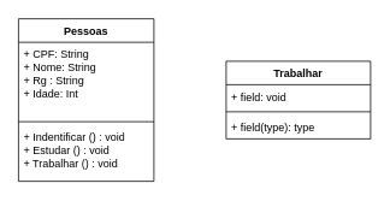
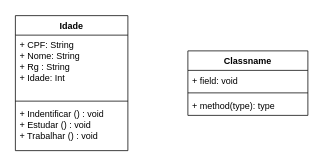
  <mxCell id="0" />
  <mxCell id="1" parent="0" />
- <mxCell id="2" value="Pessoas" style="swimlane;fontStyle=1;align=center;verticalAlign=top;childLayout=stackLayout;horizontal=1;startSize=26;horizontalStack=0;resizeParent=1;resizeParentMax=0;resizeLast=0;collapsible=1;marginBottom=0;whiteSpace=wrap;html=1;" vertex="1" parent="1"><mxGeometry x="20" y="20" width="150" height="180" as="geometry" /></mxCell>
+ <mxCell id="2" value="Idade" style="swimlane;fontStyle=1;align=center;verticalAlign=top;childLayout=stackLayout;horizontal=1;startSize=26;horizontalStack=0;resizeParent=1;resizeParentMax=0;resizeLast=0;collapsible=1;marginBottom=0;whiteSpace=wrap;html=1;" vertex="1" parent="1"><mxGeometry x="20" y="20" width="150" height="180" as="geometry" /></mxCell>
  <mxCell id="3" value="+ CPF: String&lt;br&gt;+ Nome: String&lt;br&gt;+ Rg : String&lt;br&gt;+ Idade: Int&lt;br&gt;" style="text;strokeColor=none;fillColor=none;align=left;verticalAlign=top;spacingLeft=4;spacingRight=4;overflow=hidden;rotatable=0;points=[[0,0.5],[1,0.5]];portConstraint=eastwest;whiteSpace=wrap;html=1;" vertex="1" parent="2"><mxGeometry y="26" width="150" height="84" as="geometry" /></mxCell>
  <mxCell id="4" value="" style="line;strokeWidth=1;fillColor=none;align=left;verticalAlign=middle;spacingTop=-1;spacingLeft=3;spacingRight=3;rotatable=0;labelPosition=right;points=[];portConstraint=eastwest;strokeColor=inherit;" vertex="1" parent="2"><mxGeometry y="110" width="150" height="8" as="geometry" /></mxCell>
  <mxCell id="5" value="+ Indentificar () : void&lt;br&gt;+ Estudar () : void&lt;br&gt;+ Trabalhar () : void" style="text;strokeColor=none;fillColor=none;align=left;verticalAlign=top;spacingLeft=4;spacingRight=4;overflow=hidden;rotatable=0;points=[[0,0.5],[1,0.5]];portConstraint=eastwest;whiteSpace=wrap;html=1;" vertex="1" parent="2"><mxGeometry y="118" width="150" height="62" as="geometry" /></mxCell>
- <mxCell id="6" value="Trabalhar" style="swimlane;fontStyle=1;align=center;verticalAlign=top;childLayout=stackLayout;horizontal=1;startSize=26;horizontalStack=0;resizeParent=1;resizeParentMax=0;resizeLast=0;collapsible=1;marginBottom=0;whiteSpace=wrap;html=1;" vertex="1" parent="1"><mxGeometry x="250" y="67" width="160" height="86" as="geometry" /></mxCell>
+ <mxCell id="6" value="Classname" style="swimlane;fontStyle=1;align=center;verticalAlign=top;childLayout=stackLayout;horizontal=1;startSize=26;horizontalStack=0;resizeParent=1;resizeParentMax=0;resizeLast=0;collapsible=1;marginBottom=0;whiteSpace=wrap;html=1;" vertex="1" parent="1"><mxGeometry x="250" y="67" width="160" height="86" as="geometry" /></mxCell>
  <mxCell id="7" value="+ field: void" style="text;strokeColor=none;fillColor=none;align=left;verticalAlign=top;spacingLeft=4;spacingRight=4;overflow=hidden;rotatable=0;points=[[0,0.5],[1,0.5]];portConstraint=eastwest;whiteSpace=wrap;html=1;" vertex="1" parent="6"><mxGeometry y="26" width="160" height="26" as="geometry" /></mxCell>
  <mxCell id="8" value="" style="line;strokeWidth=1;fillColor=none;align=left;verticalAlign=middle;spacingTop=-1;spacingLeft=3;spacingRight=3;rotatable=0;labelPosition=right;points=[];portConstraint=eastwest;strokeColor=inherit;" vertex="1" parent="6"><mxGeometry y="52" width="160" height="8" as="geometry" /></mxCell>
- <mxCell id="9" value="+ field(type): type" style="text;strokeColor=none;fillColor=none;align=left;verticalAlign=top;spacingLeft=4;spacingRight=4;overflow=hidden;rotatable=0;points=[[0,0.5],[1,0.5]];portConstraint=eastwest;whiteSpace=wrap;html=1;" vertex="1" parent="6"><mxGeometry y="60" width="160" height="26" as="geometry" /></mxCell>
+ <mxCell id="9" value="+ method(type): type" style="text;strokeColor=none;fillColor=none;align=left;verticalAlign=top;spacingLeft=4;spacingRight=4;overflow=hidden;rotatable=0;points=[[0,0.5],[1,0.5]];portConstraint=eastwest;whiteSpace=wrap;html=1;" vertex="1" parent="6"><mxGeometry y="60" width="160" height="26" as="geometry" /></mxCell>
